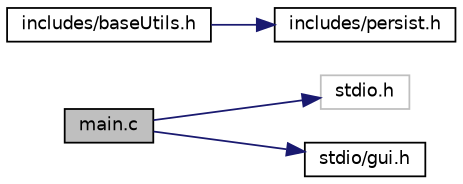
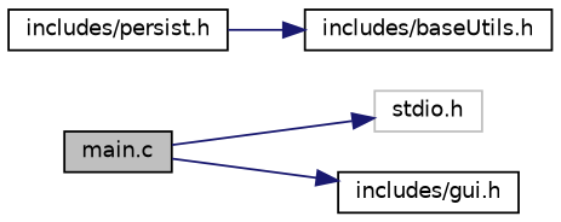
  digraph {
    rankdir=LR
    node [color=black fillcolor=white fontname=Helvetica fontsize=10 shape=record style=filled]
    edge [color=midnightblue fontname=Helvetica fontsize=10 labelfontname=Helvetica labelfontsize=10 style=solid]
    n1 [fillcolor=grey75 fontcolor=black height=0.2 label="main.c" width=0.4]
    n2 [color=grey75 height=0.2 label="stdio.h" width=0.4]
-   n3 [height=0.2 label="stdio/gui.h" width=0.4]
+   n3 [height=0.2 label="includes/gui.h" width=0.4]
    n4 [height=0.2 label="includes/baseUtils.h" width=0.4]
    n5 [height=0.2 label="includes/persist.h" width=0.4]
    n1 -> n2
    n1 -> n3
-   n4 -> n5
+   n5 -> n4
  }
